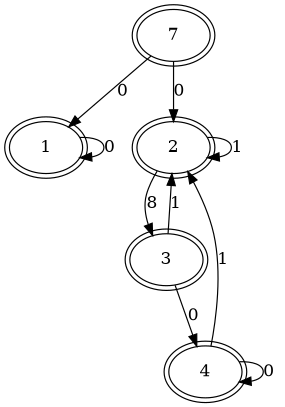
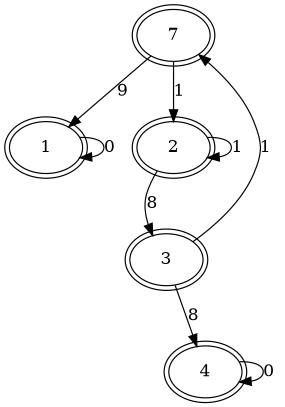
  digraph {
    fontname="DejaVu Serif"
    ordering=out
    rankdir=TB
    node [fontname="DejaVu Serif" peripheries=2]
    edge [fontname="DejaVu Serif"]
    n1 [label=7]
    n2 [label=1]
    n3 [label=2]
    n4 [label=3]
    n5 [label=4]
-   n1 -> n2 [label=0]
-   n1 -> n3 [label=0]
+   n1 -> n2 [label=9]
+   n1 -> n3 [label=1]
    n2 -> n2 [label=0]
    n3 -> n3 [label=1]
    n3 -> n4 [label=8]
-   n4 -> n3 [label=1]
-   n4 -> n5 [label=0]
-   n5 -> n3 [label=1]
+   n4 -> n1 [label=1]
+   n4 -> n5 [label=8]
    n5 -> n5 [label=0]
  }
